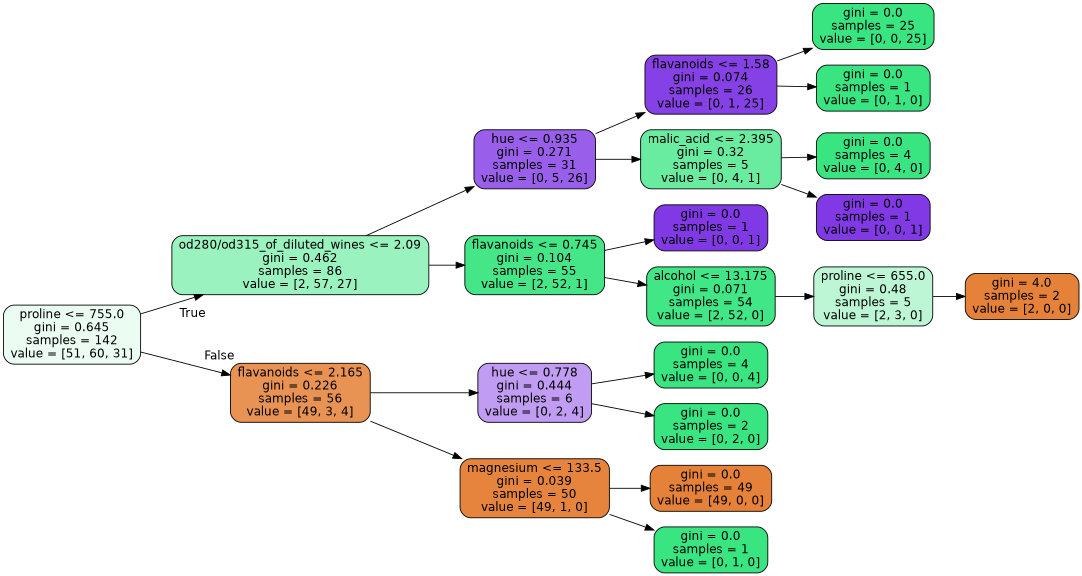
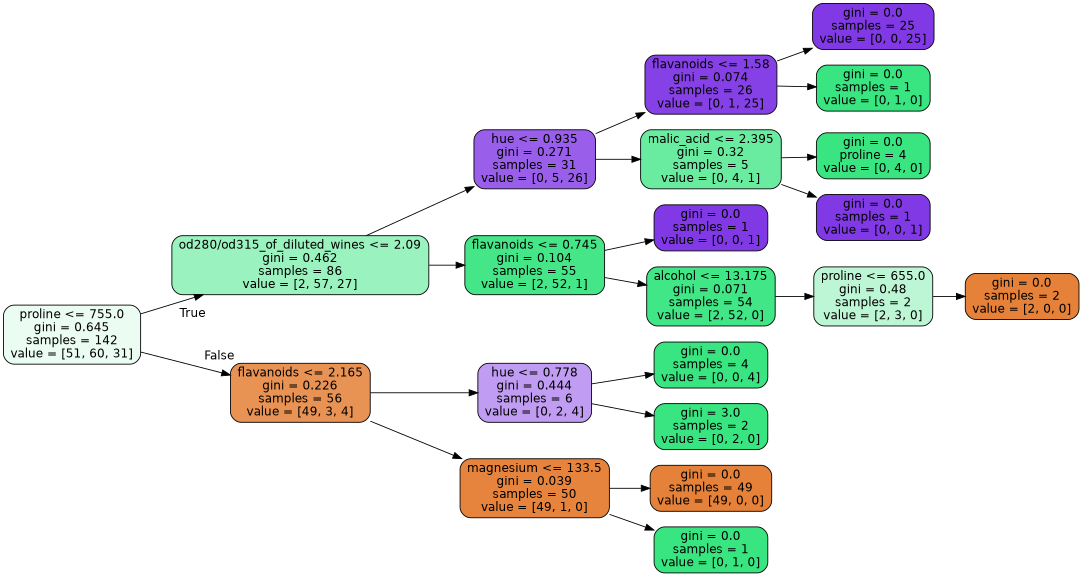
  digraph {
    rankdir=LR
    node [color=black fillcolor="#39e581" fontname=helvetica shape=box style="filled, rounded"]
    edge [fontname=helvetica]
    n1 [fillcolor="#ebfcf3" label="proline <= 755.0\ngini = 0.645\nsamples = 142\nvalue = [51, 60, 31]"]
    n2 [fillcolor="#9af2bf" label="od280/od315_of_diluted_wines <= 2.09\ngini = 0.462\nsamples = 86\nvalue = [2, 57, 27]"]
    n3 [fillcolor="#e89254" label="flavanoids <= 2.165\ngini = 0.226\nsamples = 56\nvalue = [49, 3, 4]"]
    n4 [fillcolor="#995fea" label="hue <= 0.935\ngini = 0.271\nsamples = 31\nvalue = [0, 5, 26]"]
    n5 [fillcolor="#44e688" label="flavanoids <= 0.745\ngini = 0.104\nsamples = 55\nvalue = [2, 52, 1]"]
    n6 [fillcolor="#c09cf2" label="hue <= 0.778\ngini = 0.444\nsamples = 6\nvalue = [0, 2, 4]"]
    n7 [fillcolor="#e6843d" label="magnesium <= 133.5\ngini = 0.039\nsamples = 50\nvalue = [49, 1, 0]"]
    n8 [fillcolor="#8641e6" label="flavanoids <= 1.58\ngini = 0.074\nsamples = 26\nvalue = [0, 1, 25]"]
    n9 [fillcolor="#6aeca0" label="malic_acid <= 2.395\ngini = 0.32\nsamples = 5\nvalue = [0, 4, 1]"]
    n10 [fillcolor="#8139e5" label="gini = 0.0\nsamples = 1\nvalue = [0, 0, 1]"]
    n11 [fillcolor="#41e686" label="alcohol <= 13.175\ngini = 0.071\nsamples = 54\nvalue = [2, 52, 0]"]
-   n12 [label="gini = 0.0\nsamples = 25\nvalue = [0, 0, 25]"]
+   n12 [fillcolor="#8139e5" label="gini = 0.0\nsamples = 25\nvalue = [0, 0, 25]"]
    n13 [label="gini = 0.0\nsamples = 1\nvalue = [0, 1, 0]"]
-   n14 [label="gini = 0.0\nsamples = 4\nvalue = [0, 4, 0]"]
+   n14 [label="gini = 0.0\nproline = 4\nvalue = [0, 4, 0]"]
    n15 [fillcolor="#8139e5" label="gini = 0.0\nsamples = 1\nvalue = [0, 0, 1]"]
-   n16 [fillcolor="#bdf6d5" label="proline <= 655.0\ngini = 0.48\nsamples = 5\nvalue = [2, 3, 0]"]
-   n17 [fillcolor="#e58139" label="gini = 4.0\nsamples = 2\nvalue = [2, 0, 0]"]
+   n16 [fillcolor="#bdf6d5" label="proline <= 655.0\ngini = 0.48\nsamples = 2\nvalue = [2, 3, 0]"]
+   n17 [fillcolor="#e58139" label="gini = 0.0\nsamples = 2\nvalue = [2, 0, 0]"]
    n18 [label="gini = 0.0\nsamples = 4\nvalue = [0, 0, 4]"]
-   n19 [label="gini = 0.0\nsamples = 2\nvalue = [0, 2, 0]"]
+   n19 [label="gini = 3.0\nsamples = 2\nvalue = [0, 2, 0]"]
    n20 [fillcolor="#e58139" label="gini = 0.0\nsamples = 49\nvalue = [49, 0, 0]"]
    n21 [label="gini = 0.0\nsamples = 1\nvalue = [0, 1, 0]"]
    n1 -> n2 [headlabel=True labelangle=45 labeldistance=2.5]
    n1 -> n3 [headlabel=False labelangle=-45 labeldistance=2.5]
    n2 -> n4
    n2 -> n5
    n3 -> n6
    n3 -> n7
    n4 -> n8
    n4 -> n9
    n5 -> n10
    n5 -> n11
    n6 -> n18
    n6 -> n19
    n7 -> n20
    n7 -> n21
    n8 -> n12
    n8 -> n13
    n9 -> n14
    n9 -> n15
    n11 -> n16
    n16 -> n17
  }
